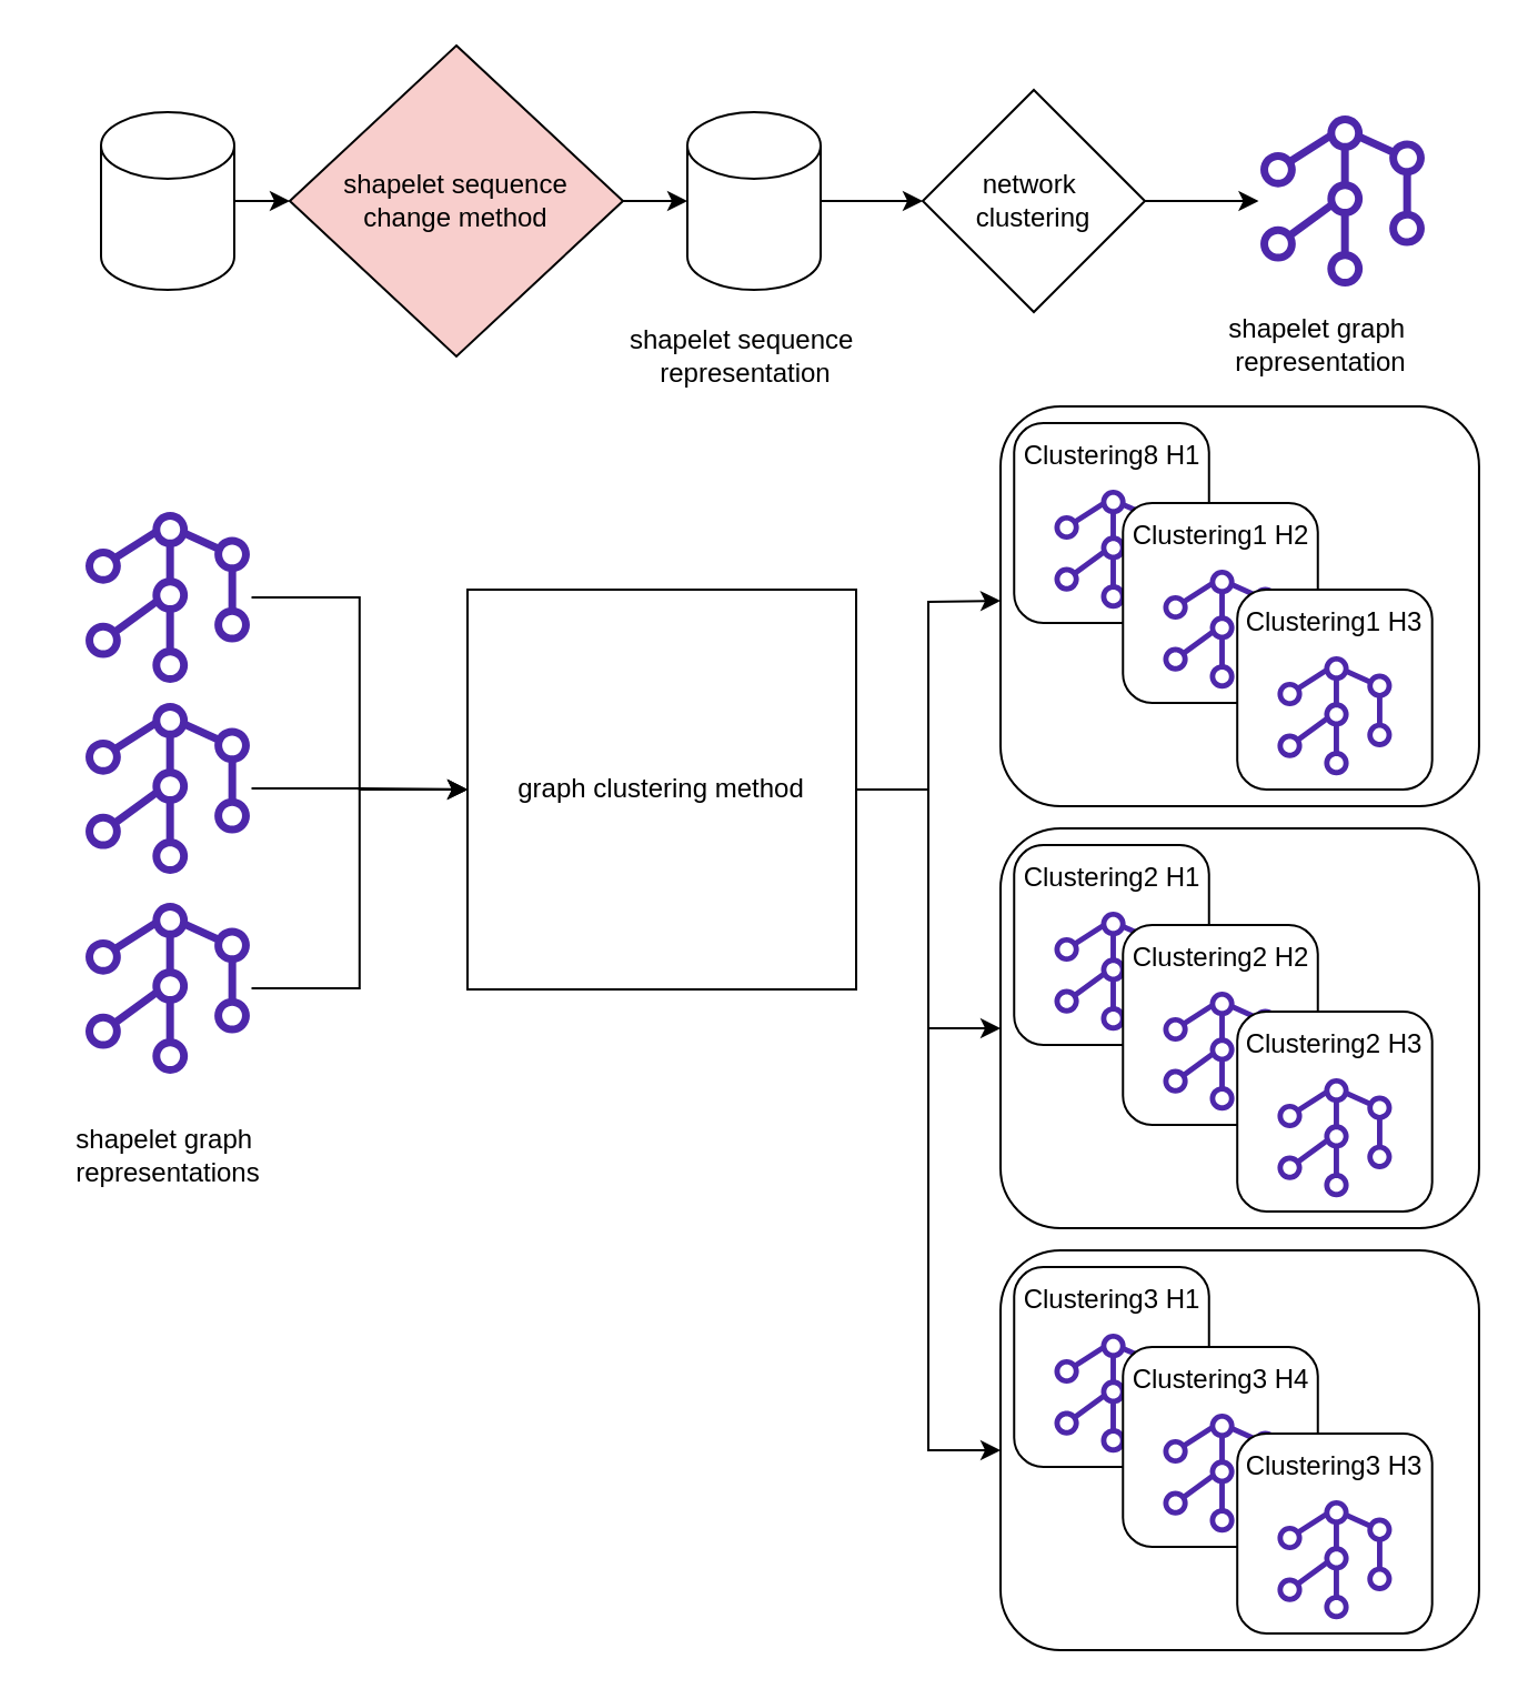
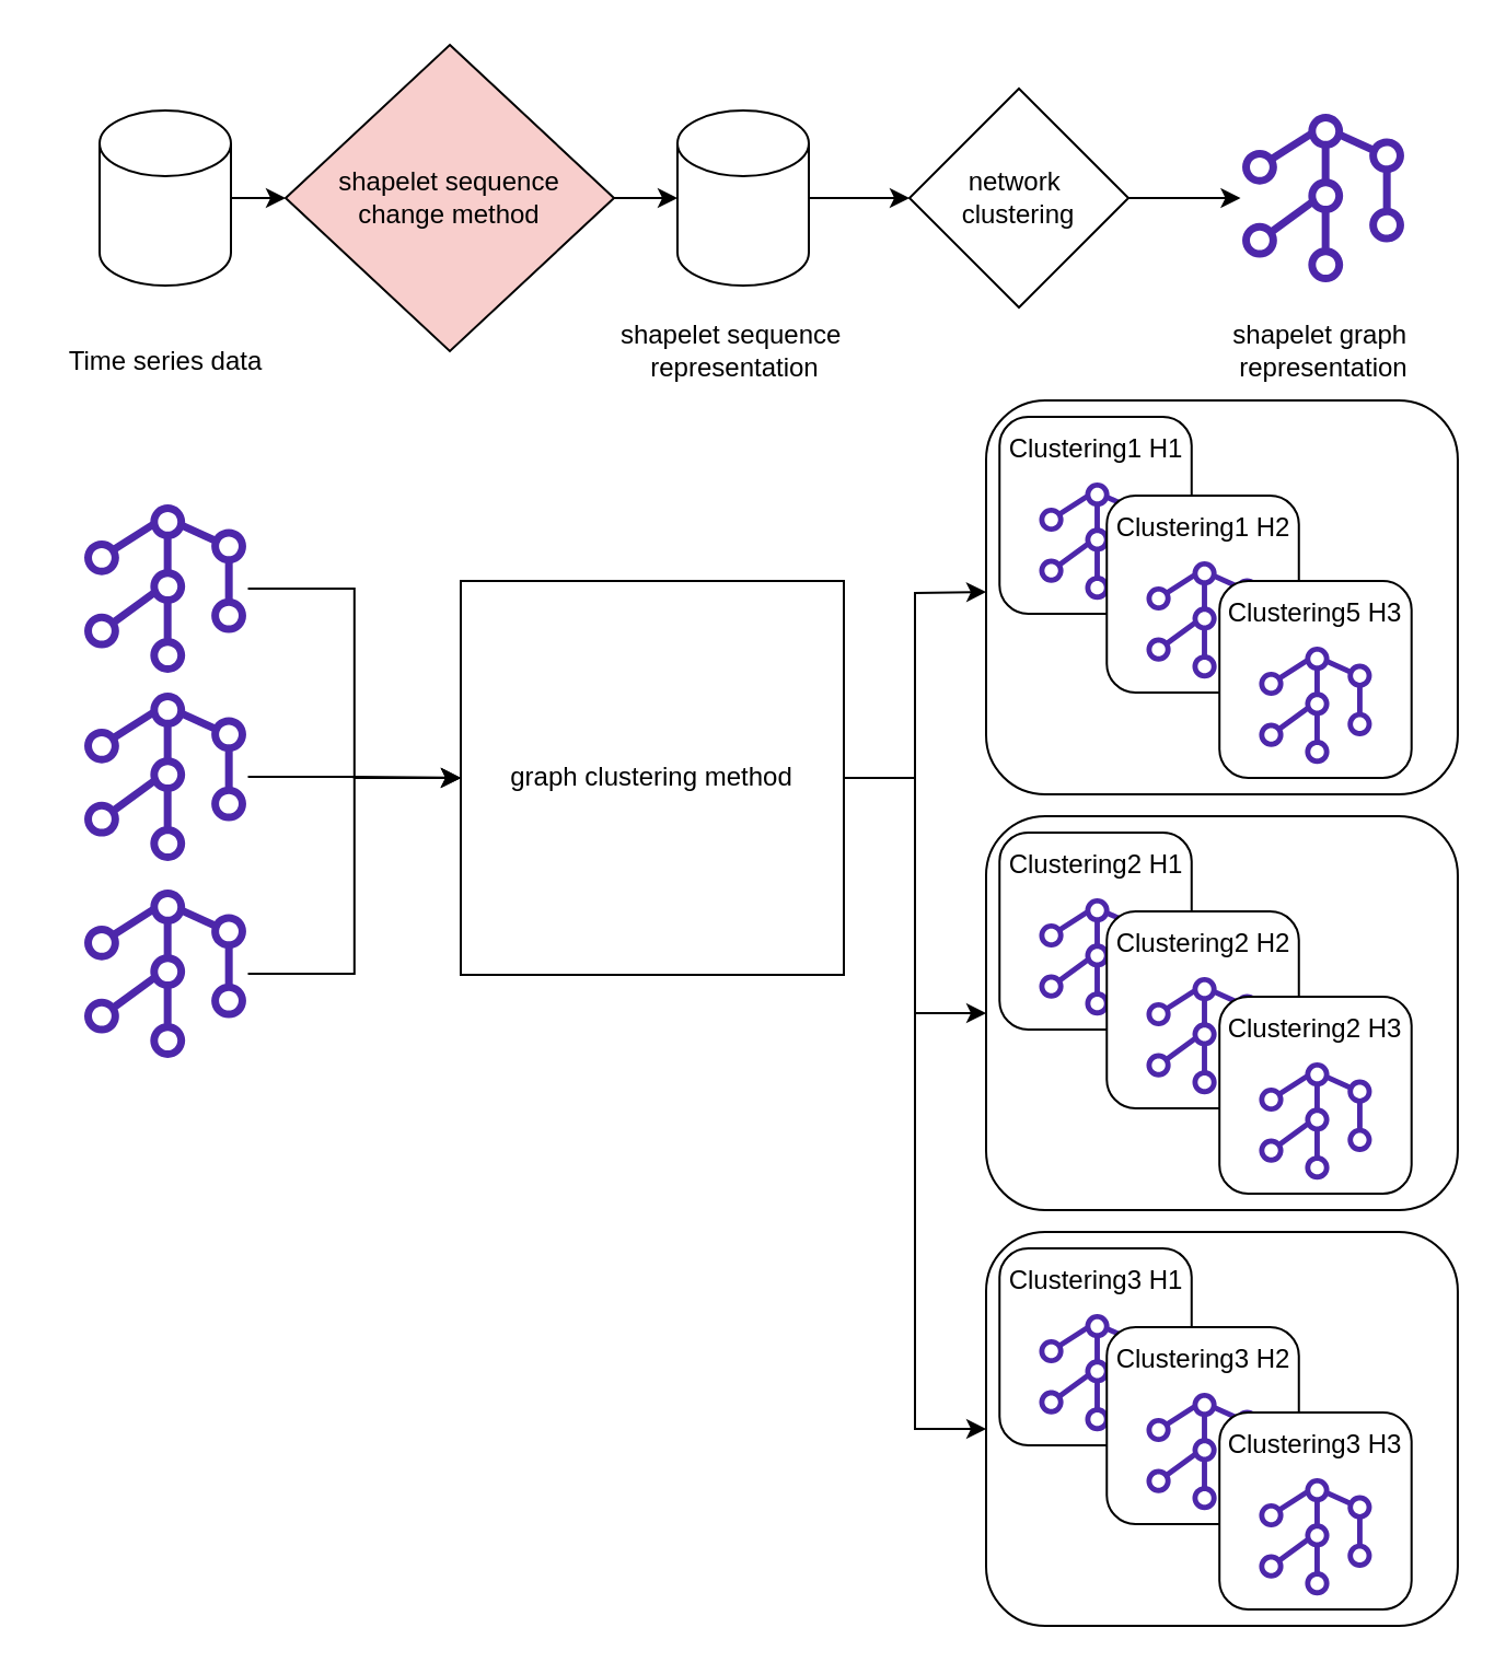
  <mxCell id="0" />
  <mxCell id="1" parent="0" />
  <mxCell id="2" style="edgeStyle=orthogonalEdgeStyle;rounded=0;orthogonalLoop=1;jettySize=auto;html=1;exitX=1;exitY=0.5;exitDx=0;exitDy=0;exitPerimeter=0;entryX=0;entryY=0.5;entryDx=0;entryDy=0;" edge="1" parent="1" source="3" target="6"><mxGeometry relative="1" as="geometry" /></mxCell>
  <mxCell id="3" value="" style="shape=cylinder3;whiteSpace=wrap;html=1;boundedLbl=1;backgroundOutline=1;size=15;" vertex="1" parent="1"><mxGeometry x="45" y="50" width="60" height="80" as="geometry" /></mxCell>
+ <mxCell id="4" value="Time series data" style="text;html=1;align=center;verticalAlign=middle;resizable=0;points=[];autosize=1;strokeColor=none;fillColor=none;" vertex="1" parent="1"><mxGeometry x="20" y="150" width="110" height="30" as="geometry" /></mxCell>
  <mxCell id="5" style="edgeStyle=orthogonalEdgeStyle;rounded=0;orthogonalLoop=1;jettySize=auto;html=1;exitX=1;exitY=0.5;exitDx=0;exitDy=0;" edge="1" parent="1" source="6" target="8"><mxGeometry relative="1" as="geometry" /></mxCell>
  <mxCell id="6" value="shapelet sequence&lt;br style=&quot;border-color: var(--border-color);&quot;&gt;&lt;span style=&quot;&quot;&gt;change method&lt;/span&gt;" style="rhombus;whiteSpace=wrap;html=1;fillColor=#f8cecc;" vertex="1" parent="1"><mxGeometry x="130" y="20" width="150" height="140" as="geometry" /></mxCell>
  <mxCell id="7" style="edgeStyle=orthogonalEdgeStyle;rounded=0;orthogonalLoop=1;jettySize=auto;html=1;exitX=1;exitY=0.5;exitDx=0;exitDy=0;exitPerimeter=0;entryX=0;entryY=0.5;entryDx=0;entryDy=0;" edge="1" parent="1" source="8" target="12"><mxGeometry relative="1" as="geometry" /></mxCell>
  <mxCell id="8" value="" style="shape=cylinder3;whiteSpace=wrap;html=1;boundedLbl=1;backgroundOutline=1;size=15;" vertex="1" parent="1"><mxGeometry x="309" y="50" width="60" height="80" as="geometry" /></mxCell>
  <mxCell id="9" value="shapelet sequence&amp;nbsp;&lt;br&gt;representation" style="text;html=1;align=center;verticalAlign=middle;resizable=0;points=[];autosize=1;strokeColor=none;fillColor=none;" vertex="1" parent="1"><mxGeometry x="270" y="140" width="130" height="40" as="geometry" /></mxCell>
  <mxCell id="10" value="" style="sketch=0;outlineConnect=0;fontColor=#232F3E;gradientColor=none;fillColor=#4D27AA;strokeColor=none;dashed=0;verticalLabelPosition=bottom;verticalAlign=top;align=center;html=1;fontSize=12;fontStyle=0;aspect=fixed;pointerEvents=1;shape=mxgraph.aws4.mesh;direction=west;" vertex="1" parent="1"><mxGeometry x="565" y="51.5" width="78" height="77" as="geometry" /></mxCell>
  <mxCell id="11" style="edgeStyle=orthogonalEdgeStyle;rounded=0;orthogonalLoop=1;jettySize=auto;html=1;exitX=1;exitY=0.5;exitDx=0;exitDy=0;" edge="1" parent="1" source="12" target="10"><mxGeometry relative="1" as="geometry" /></mxCell>
  <mxCell id="12" value="network&amp;nbsp;&lt;br&gt;clustering" style="rhombus;whiteSpace=wrap;html=1;" vertex="1" parent="1"><mxGeometry x="415" y="40" width="100" height="100" as="geometry" /></mxCell>
- <mxCell id="13" value="shapelet graph&amp;nbsp;&lt;br&gt;representation" style="text;html=1;align=center;verticalAlign=middle;resizable=0;points=[];autosize=1;strokeColor=none;fillColor=none;" vertex="1" parent="1"><mxGeometry x="539" y="135" width="110" height="40" as="geometry" /></mxCell>
+ <mxCell id="13" value="shapelet graph&amp;nbsp;&lt;br&gt;representation" style="text;html=1;align=center;verticalAlign=middle;resizable=0;points=[];autosize=1;strokeColor=none;fillColor=none;" vertex="1" parent="1"><mxGeometry x="549" y="140" width="110" height="40" as="geometry" /></mxCell>
  <mxCell id="14" style="edgeStyle=orthogonalEdgeStyle;rounded=0;orthogonalLoop=1;jettySize=auto;html=1;entryX=0;entryY=0.5;entryDx=0;entryDy=0;" edge="1" parent="1" source="15" target="24"><mxGeometry relative="1" as="geometry" /></mxCell>
  <mxCell id="15" value="" style="sketch=0;outlineConnect=0;fontColor=#232F3E;gradientColor=none;fillColor=#4D27AA;strokeColor=none;dashed=0;verticalLabelPosition=bottom;verticalAlign=top;align=center;html=1;fontSize=12;fontStyle=0;aspect=fixed;pointerEvents=1;shape=mxgraph.aws4.mesh;direction=west;" vertex="1" parent="1"><mxGeometry x="36" y="230" width="78" height="77" as="geometry" /></mxCell>
- <mxCell id="16" value="shapelet graph&amp;nbsp;&lt;br&gt;representations" style="text;html=1;align=center;verticalAlign=middle;resizable=0;points=[];autosize=1;strokeColor=none;fillColor=none;" vertex="1" parent="1"><mxGeometry x="20" y="500" width="110" height="40" as="geometry" /></mxCell>
  <mxCell id="17" style="edgeStyle=orthogonalEdgeStyle;rounded=0;orthogonalLoop=1;jettySize=auto;html=1;entryX=0;entryY=0.5;entryDx=0;entryDy=0;" edge="1" parent="1" source="18" target="24"><mxGeometry relative="1" as="geometry" /></mxCell>
  <mxCell id="18" value="" style="sketch=0;outlineConnect=0;fontColor=#232F3E;gradientColor=none;fillColor=#4D27AA;strokeColor=none;dashed=0;verticalLabelPosition=bottom;verticalAlign=top;align=center;html=1;fontSize=12;fontStyle=0;aspect=fixed;pointerEvents=1;shape=mxgraph.aws4.mesh;direction=west;" vertex="1" parent="1"><mxGeometry x="36" y="316" width="78" height="77" as="geometry" /></mxCell>
  <mxCell id="19" style="edgeStyle=orthogonalEdgeStyle;rounded=0;orthogonalLoop=1;jettySize=auto;html=1;entryX=0;entryY=0.5;entryDx=0;entryDy=0;" edge="1" parent="1" source="20" target="24"><mxGeometry relative="1" as="geometry" /></mxCell>
  <mxCell id="20" value="" style="sketch=0;outlineConnect=0;fontColor=#232F3E;gradientColor=none;fillColor=#4D27AA;strokeColor=none;dashed=0;verticalLabelPosition=bottom;verticalAlign=top;align=center;html=1;fontSize=12;fontStyle=0;aspect=fixed;pointerEvents=1;shape=mxgraph.aws4.mesh;direction=west;" vertex="1" parent="1"><mxGeometry x="36" y="406" width="78" height="77" as="geometry" /></mxCell>
  <mxCell id="21" style="edgeStyle=orthogonalEdgeStyle;rounded=0;orthogonalLoop=1;jettySize=auto;html=1;exitX=1;exitY=0.5;exitDx=0;exitDy=0;" edge="1" parent="1" source="24"><mxGeometry relative="1" as="geometry"><mxPoint x="450" y="270" as="targetPoint" /></mxGeometry></mxCell>
  <mxCell id="22" style="edgeStyle=orthogonalEdgeStyle;rounded=0;orthogonalLoop=1;jettySize=auto;html=1;exitX=1;exitY=0.5;exitDx=0;exitDy=0;entryX=0;entryY=0.5;entryDx=0;entryDy=0;" edge="1" parent="1" source="24" target="41"><mxGeometry relative="1" as="geometry" /></mxCell>
  <mxCell id="23" style="edgeStyle=orthogonalEdgeStyle;rounded=0;orthogonalLoop=1;jettySize=auto;html=1;exitX=1;exitY=0.5;exitDx=0;exitDy=0;entryX=0;entryY=0.5;entryDx=0;entryDy=0;" edge="1" parent="1" source="24" target="55"><mxGeometry relative="1" as="geometry" /></mxCell>
  <mxCell id="24" value="graph clustering method" style="whiteSpace=wrap;html=1;rounded=0;" vertex="1" parent="1"><mxGeometry x="210" y="265" width="175" height="180" as="geometry" /></mxCell>
  <mxCell id="25" value="" style="group" vertex="1" connectable="0" parent="1"><mxGeometry x="450" y="190" width="215.48" height="552.5" as="geometry" /></mxCell>
  <mxCell id="26" value="" style="group" vertex="1" connectable="0" parent="25"><mxGeometry width="215.48" height="172.5" as="geometry" /></mxCell>
  <mxCell id="27" value="" style="rounded=1;whiteSpace=wrap;html=1;fillColor=none;" vertex="1" parent="26"><mxGeometry x="0.005" y="-7.5" width="215.475" height="180" as="geometry" /></mxCell>
  <mxCell id="28" value="" style="group" vertex="1" connectable="0" parent="26"><mxGeometry width="100" height="90" as="geometry" /></mxCell>
  <mxCell id="29" value="" style="rounded=1;whiteSpace=wrap;html=1;fillColor=default;" vertex="1" parent="28"><mxGeometry x="6.125" width="87.75" height="90" as="geometry" /></mxCell>
  <mxCell id="30" value="" style="sketch=0;outlineConnect=0;fontColor=#232F3E;gradientColor=none;fillColor=#4D27AA;strokeColor=none;dashed=0;verticalLabelPosition=bottom;verticalAlign=top;align=center;html=1;fontSize=12;fontStyle=0;aspect=fixed;pointerEvents=1;shape=mxgraph.aws4.mesh;direction=west;" vertex="1" parent="28"><mxGeometry x="22.837" y="30" width="54.327" height="53.625" as="geometry" /></mxCell>
- <mxCell id="31" value="Clustering8 H1" style="text;html=1;align=center;verticalAlign=middle;resizable=0;points=[];autosize=1;strokeColor=none;fillColor=none;" vertex="1" parent="28"><mxGeometry width="100" height="30" as="geometry" /></mxCell>
+ <mxCell id="31" value="Clustering1 H1" style="text;html=1;align=center;verticalAlign=middle;resizable=0;points=[];autosize=1;strokeColor=none;fillColor=none;" vertex="1" parent="28"><mxGeometry width="100" height="30" as="geometry" /></mxCell>
  <mxCell id="32" value="" style="group" vertex="1" connectable="0" parent="26"><mxGeometry x="49" y="36" width="100" height="90" as="geometry" /></mxCell>
  <mxCell id="33" value="" style="rounded=1;whiteSpace=wrap;html=1;fillColor=default;" vertex="1" parent="32"><mxGeometry x="6.125" width="87.75" height="90" as="geometry" /></mxCell>
  <mxCell id="34" value="" style="sketch=0;outlineConnect=0;fontColor=#232F3E;gradientColor=none;fillColor=#4D27AA;strokeColor=none;dashed=0;verticalLabelPosition=bottom;verticalAlign=top;align=center;html=1;fontSize=12;fontStyle=0;aspect=fixed;pointerEvents=1;shape=mxgraph.aws4.mesh;direction=west;" vertex="1" parent="32"><mxGeometry x="22.837" y="30" width="54.327" height="53.625" as="geometry" /></mxCell>
  <mxCell id="35" value="Clustering1 H2" style="text;html=1;align=center;verticalAlign=middle;resizable=0;points=[];autosize=1;strokeColor=none;fillColor=none;" vertex="1" parent="32"><mxGeometry width="100" height="30" as="geometry" /></mxCell>
  <mxCell id="36" value="" style="group" vertex="1" connectable="0" parent="26"><mxGeometry x="100.47" y="75" width="100" height="90" as="geometry" /></mxCell>
  <mxCell id="37" value="" style="rounded=1;whiteSpace=wrap;html=1;fillColor=default;" vertex="1" parent="36"><mxGeometry x="6.125" width="87.75" height="90" as="geometry" /></mxCell>
  <mxCell id="38" value="" style="sketch=0;outlineConnect=0;fontColor=#232F3E;gradientColor=none;fillColor=#4D27AA;strokeColor=none;dashed=0;verticalLabelPosition=bottom;verticalAlign=top;align=center;html=1;fontSize=12;fontStyle=0;aspect=fixed;pointerEvents=1;shape=mxgraph.aws4.mesh;direction=west;" vertex="1" parent="36"><mxGeometry x="22.837" y="30" width="54.327" height="53.625" as="geometry" /></mxCell>
- <mxCell id="39" value="Clustering1 H3" style="text;html=1;align=center;verticalAlign=middle;resizable=0;points=[];autosize=1;strokeColor=none;fillColor=none;" vertex="1" parent="36"><mxGeometry width="100" height="30" as="geometry" /></mxCell>
+ <mxCell id="39" value="Clustering5 H3" style="text;html=1;align=center;verticalAlign=middle;resizable=0;points=[];autosize=1;strokeColor=none;fillColor=none;" vertex="1" parent="36"><mxGeometry width="100" height="30" as="geometry" /></mxCell>
  <mxCell id="40" value="" style="group" vertex="1" connectable="0" parent="25"><mxGeometry y="190" width="215.48" height="172.5" as="geometry" /></mxCell>
  <mxCell id="41" value="" style="rounded=1;whiteSpace=wrap;html=1;fillColor=none;" vertex="1" parent="40"><mxGeometry x="0.005" y="-7.5" width="215.475" height="180" as="geometry" /></mxCell>
  <mxCell id="42" value="" style="group" vertex="1" connectable="0" parent="40"><mxGeometry width="100" height="90" as="geometry" /></mxCell>
  <mxCell id="43" value="" style="rounded=1;whiteSpace=wrap;html=1;fillColor=default;" vertex="1" parent="42"><mxGeometry x="6.125" width="87.75" height="90" as="geometry" /></mxCell>
  <mxCell id="44" value="" style="sketch=0;outlineConnect=0;fontColor=#232F3E;gradientColor=none;fillColor=#4D27AA;strokeColor=none;dashed=0;verticalLabelPosition=bottom;verticalAlign=top;align=center;html=1;fontSize=12;fontStyle=0;aspect=fixed;pointerEvents=1;shape=mxgraph.aws4.mesh;direction=west;" vertex="1" parent="42"><mxGeometry x="22.837" y="30" width="54.327" height="53.625" as="geometry" /></mxCell>
  <mxCell id="45" value="Clustering2 H1" style="text;html=1;align=center;verticalAlign=middle;resizable=0;points=[];autosize=1;strokeColor=none;fillColor=none;" vertex="1" parent="42"><mxGeometry width="100" height="30" as="geometry" /></mxCell>
  <mxCell id="46" value="" style="group" vertex="1" connectable="0" parent="40"><mxGeometry x="49" y="36" width="100" height="90" as="geometry" /></mxCell>
  <mxCell id="47" value="" style="rounded=1;whiteSpace=wrap;html=1;fillColor=default;" vertex="1" parent="46"><mxGeometry x="6.125" width="87.75" height="90" as="geometry" /></mxCell>
  <mxCell id="48" value="" style="sketch=0;outlineConnect=0;fontColor=#232F3E;gradientColor=none;fillColor=#4D27AA;strokeColor=none;dashed=0;verticalLabelPosition=bottom;verticalAlign=top;align=center;html=1;fontSize=12;fontStyle=0;aspect=fixed;pointerEvents=1;shape=mxgraph.aws4.mesh;direction=west;" vertex="1" parent="46"><mxGeometry x="22.837" y="30" width="54.327" height="53.625" as="geometry" /></mxCell>
  <mxCell id="49" value="Clustering2 H2" style="text;html=1;align=center;verticalAlign=middle;resizable=0;points=[];autosize=1;strokeColor=none;fillColor=none;" vertex="1" parent="46"><mxGeometry width="100" height="30" as="geometry" /></mxCell>
  <mxCell id="50" value="" style="group" vertex="1" connectable="0" parent="40"><mxGeometry x="100.47" y="75" width="100" height="90" as="geometry" /></mxCell>
  <mxCell id="51" value="" style="rounded=1;whiteSpace=wrap;html=1;fillColor=default;" vertex="1" parent="50"><mxGeometry x="6.125" width="87.75" height="90" as="geometry" /></mxCell>
  <mxCell id="52" value="" style="sketch=0;outlineConnect=0;fontColor=#232F3E;gradientColor=none;fillColor=#4D27AA;strokeColor=none;dashed=0;verticalLabelPosition=bottom;verticalAlign=top;align=center;html=1;fontSize=12;fontStyle=0;aspect=fixed;pointerEvents=1;shape=mxgraph.aws4.mesh;direction=west;" vertex="1" parent="50"><mxGeometry x="22.837" y="30" width="54.327" height="53.625" as="geometry" /></mxCell>
  <mxCell id="53" value="Clustering2 H3" style="text;html=1;align=center;verticalAlign=middle;resizable=0;points=[];autosize=1;strokeColor=none;fillColor=none;" vertex="1" parent="50"><mxGeometry width="100" height="30" as="geometry" /></mxCell>
  <mxCell id="54" value="" style="group" vertex="1" connectable="0" parent="25"><mxGeometry y="380" width="215.48" height="172.5" as="geometry" /></mxCell>
  <mxCell id="55" value="" style="rounded=1;whiteSpace=wrap;html=1;fillColor=none;" vertex="1" parent="54"><mxGeometry x="0.005" y="-7.5" width="215.475" height="180" as="geometry" /></mxCell>
  <mxCell id="56" value="" style="group" vertex="1" connectable="0" parent="54"><mxGeometry width="100" height="90" as="geometry" /></mxCell>
  <mxCell id="57" value="" style="rounded=1;whiteSpace=wrap;html=1;fillColor=default;" vertex="1" parent="56"><mxGeometry x="6.125" width="87.75" height="90" as="geometry" /></mxCell>
  <mxCell id="58" value="" style="sketch=0;outlineConnect=0;fontColor=#232F3E;gradientColor=none;fillColor=#4D27AA;strokeColor=none;dashed=0;verticalLabelPosition=bottom;verticalAlign=top;align=center;html=1;fontSize=12;fontStyle=0;aspect=fixed;pointerEvents=1;shape=mxgraph.aws4.mesh;direction=west;" vertex="1" parent="56"><mxGeometry x="22.837" y="30" width="54.327" height="53.625" as="geometry" /></mxCell>
  <mxCell id="59" value="Clustering3 H1" style="text;html=1;align=center;verticalAlign=middle;resizable=0;points=[];autosize=1;strokeColor=none;fillColor=none;" vertex="1" parent="56"><mxGeometry width="100" height="30" as="geometry" /></mxCell>
  <mxCell id="60" value="" style="group" vertex="1" connectable="0" parent="54"><mxGeometry x="49" y="36" width="100" height="90" as="geometry" /></mxCell>
  <mxCell id="61" value="" style="rounded=1;whiteSpace=wrap;html=1;fillColor=default;" vertex="1" parent="60"><mxGeometry x="6.125" width="87.75" height="90" as="geometry" /></mxCell>
  <mxCell id="62" value="" style="sketch=0;outlineConnect=0;fontColor=#232F3E;gradientColor=none;fillColor=#4D27AA;strokeColor=none;dashed=0;verticalLabelPosition=bottom;verticalAlign=top;align=center;html=1;fontSize=12;fontStyle=0;aspect=fixed;pointerEvents=1;shape=mxgraph.aws4.mesh;direction=west;" vertex="1" parent="60"><mxGeometry x="22.837" y="30" width="54.327" height="53.625" as="geometry" /></mxCell>
- <mxCell id="63" value="Clustering3 H4" style="text;html=1;align=center;verticalAlign=middle;resizable=0;points=[];autosize=1;strokeColor=none;fillColor=none;" vertex="1" parent="60"><mxGeometry width="100" height="30" as="geometry" /></mxCell>
+ <mxCell id="63" value="Clustering3 H2" style="text;html=1;align=center;verticalAlign=middle;resizable=0;points=[];autosize=1;strokeColor=none;fillColor=none;" vertex="1" parent="60"><mxGeometry width="100" height="30" as="geometry" /></mxCell>
  <mxCell id="64" value="" style="group" vertex="1" connectable="0" parent="54"><mxGeometry x="100.47" y="75" width="100" height="90" as="geometry" /></mxCell>
  <mxCell id="65" value="" style="rounded=1;whiteSpace=wrap;html=1;fillColor=default;" vertex="1" parent="64"><mxGeometry x="6.125" width="87.75" height="90" as="geometry" /></mxCell>
  <mxCell id="66" value="" style="sketch=0;outlineConnect=0;fontColor=#232F3E;gradientColor=none;fillColor=#4D27AA;strokeColor=none;dashed=0;verticalLabelPosition=bottom;verticalAlign=top;align=center;html=1;fontSize=12;fontStyle=0;aspect=fixed;pointerEvents=1;shape=mxgraph.aws4.mesh;direction=west;" vertex="1" parent="64"><mxGeometry x="22.837" y="30" width="54.327" height="53.625" as="geometry" /></mxCell>
  <mxCell id="67" value="Clustering3 H3" style="text;html=1;align=center;verticalAlign=middle;resizable=0;points=[];autosize=1;strokeColor=none;fillColor=none;" vertex="1" parent="64"><mxGeometry width="100" height="30" as="geometry" /></mxCell>
